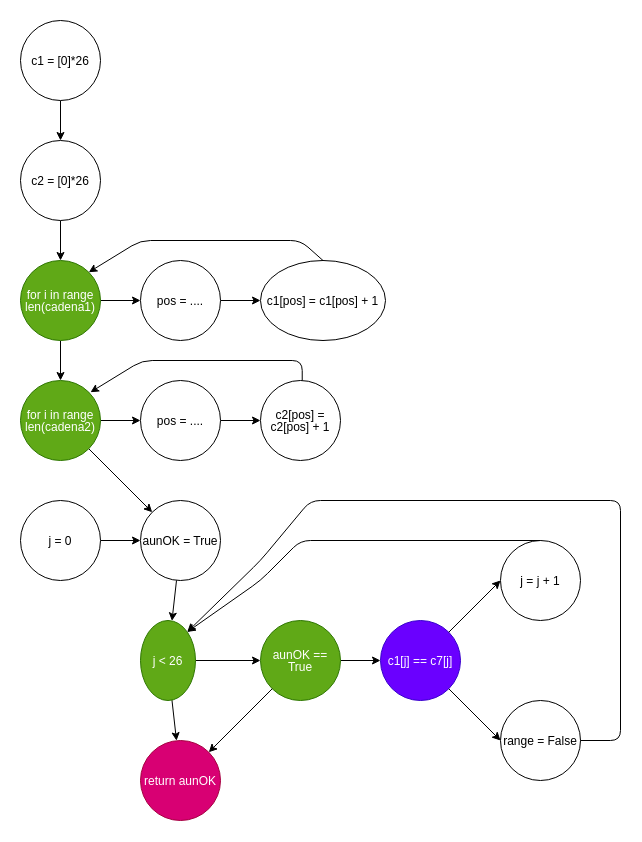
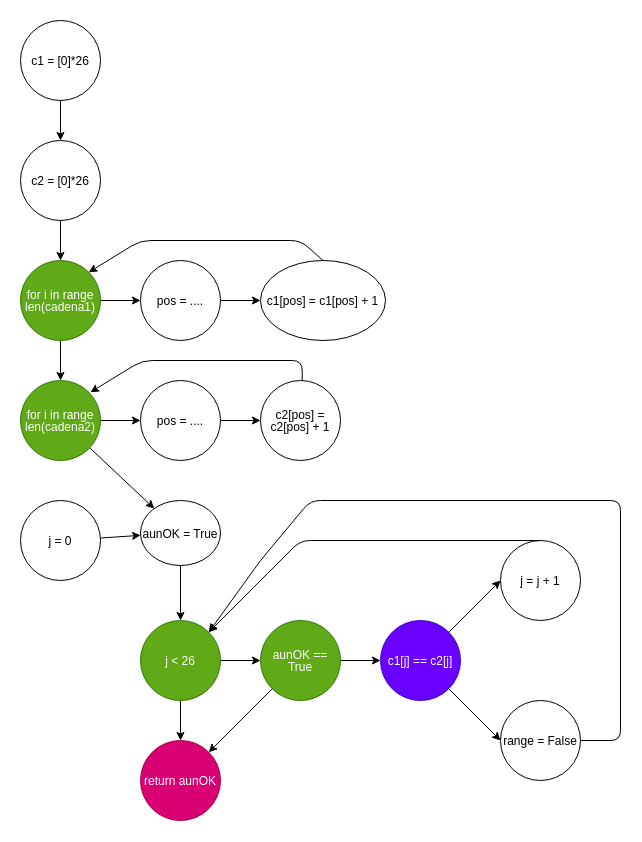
  <mxCell id="0" />
  <mxCell id="1" parent="0" />
  <mxCell id="2" value="" style="edgeStyle=none;html=1;" parent="1" source="3" target="5" edge="1"><mxGeometry relative="1" as="geometry" /></mxCell>
  <mxCell id="3" value="&lt;p style=&quot;line-height: 1&quot;&gt;c1 = [0]*26&lt;/p&gt;" style="ellipse;whiteSpace=wrap;html=1;aspect=fixed;" parent="1" vertex="1"><mxGeometry x="20" y="20" width="80" height="80" as="geometry" /></mxCell>
  <mxCell id="4" value="" style="edgeStyle=none;html=1;" parent="1" source="5" target="8" edge="1"><mxGeometry relative="1" as="geometry" /></mxCell>
  <mxCell id="5" value="&lt;p style=&quot;line-height: 1&quot;&gt;c2 = [0]*26&lt;/p&gt;" style="ellipse;whiteSpace=wrap;html=1;aspect=fixed;" parent="1" vertex="1"><mxGeometry x="20" y="140" width="80" height="80" as="geometry" /></mxCell>
  <mxCell id="6" value="" style="edgeStyle=none;html=1;" parent="1" source="8" target="11" edge="1"><mxGeometry relative="1" as="geometry" /></mxCell>
  <mxCell id="7" value="" style="edgeStyle=none;html=1;" parent="1" source="8" target="13" edge="1"><mxGeometry relative="1" as="geometry" /></mxCell>
  <mxCell id="8" value="&lt;p style=&quot;line-height: 1&quot;&gt;for i in range len(cadena1)&lt;/p&gt;" style="ellipse;whiteSpace=wrap;html=1;aspect=fixed;fillColor=#60a917;fontColor=#ffffff;strokeColor=#2D7600;" parent="1" vertex="1"><mxGeometry x="20" y="260" width="80" height="80" as="geometry" /></mxCell>
  <mxCell id="9" value="" style="edgeStyle=none;html=1;" parent="1" source="11" target="17" edge="1"><mxGeometry relative="1" as="geometry" /></mxCell>
  <mxCell id="10" value="" style="edgeStyle=none;html=1;" parent="1" source="11" target="23" edge="1"><mxGeometry relative="1" as="geometry" /></mxCell>
  <mxCell id="11" value="&lt;p style=&quot;line-height: 1&quot;&gt;for i in range len(cadena2)&lt;/p&gt;" style="ellipse;whiteSpace=wrap;html=1;aspect=fixed;fillColor=#60a917;fontColor=#ffffff;strokeColor=#2D7600;" parent="1" vertex="1"><mxGeometry x="20" y="380" width="80" height="80" as="geometry" /></mxCell>
  <mxCell id="12" value="" style="edgeStyle=none;html=1;" parent="1" source="13" target="14" edge="1"><mxGeometry relative="1" as="geometry" /></mxCell>
  <mxCell id="13" value="&lt;p style=&quot;line-height: 1&quot;&gt;pos = ....&lt;/p&gt;" style="ellipse;whiteSpace=wrap;html=1;aspect=fixed;" parent="1" vertex="1"><mxGeometry x="140" y="260" width="80" height="80" as="geometry" /></mxCell>
  <mxCell id="14" value="&lt;p style=&quot;line-height: 1&quot;&gt;c1[pos] = c1[pos] + 1&lt;/p&gt;" style="ellipse;whiteSpace=wrap;html=1;aspect=fixed;" parent="1" vertex="1"><mxGeometry x="260" y="260" width="125" height="80" as="geometry" /></mxCell>
  <mxCell id="15" value="" style="edgeStyle=none;html=1;exitX=0.5;exitY=0;exitDx=0;exitDy=0;entryX=1;entryY=0;entryDx=0;entryDy=0;" parent="1" source="14" target="8" edge="1"><mxGeometry relative="1" as="geometry"><mxPoint x="230" y="310" as="sourcePoint" /><mxPoint x="270" y="310" as="targetPoint" /><Array as="points"><mxPoint x="300" y="240" /><mxPoint x="140" y="240" /></Array></mxGeometry></mxCell>
  <mxCell id="16" value="" style="edgeStyle=none;html=1;" parent="1" source="17" target="18" edge="1"><mxGeometry relative="1" as="geometry" /></mxCell>
  <mxCell id="17" value="&lt;p style=&quot;line-height: 1&quot;&gt;pos = ....&lt;/p&gt;" style="ellipse;whiteSpace=wrap;html=1;aspect=fixed;" parent="1" vertex="1"><mxGeometry x="140" y="380" width="80" height="80" as="geometry" /></mxCell>
  <mxCell id="18" value="&lt;p style=&quot;line-height: 1&quot;&gt;c2[pos] = c2[pos] + 1&lt;br&gt;&lt;/p&gt;" style="ellipse;whiteSpace=wrap;html=1;aspect=fixed;" parent="1" vertex="1"><mxGeometry x="260" y="380" width="80" height="80" as="geometry" /></mxCell>
  <mxCell id="19" value="" style="edgeStyle=none;html=1;exitX=0.5;exitY=0;exitDx=0;exitDy=0;entryX=1;entryY=0;entryDx=0;entryDy=0;" parent="1" edge="1"><mxGeometry relative="1" as="geometry"><mxPoint x="301.72" y="380" as="sourcePoint" /><mxPoint x="90.004" y="391.716" as="targetPoint" /><Array as="points"><mxPoint x="301.72" y="360" /><mxPoint x="141.72" y="360" /></Array></mxGeometry></mxCell>
  <mxCell id="20" value="" style="edgeStyle=none;html=1;" parent="1" source="21" target="23" edge="1"><mxGeometry relative="1" as="geometry" /></mxCell>
  <mxCell id="21" value="&lt;p style=&quot;line-height: 1&quot;&gt;j = 0&lt;/p&gt;" style="ellipse;whiteSpace=wrap;html=1;aspect=fixed;" parent="1" vertex="1"><mxGeometry x="20" y="500" width="80" height="80" as="geometry" /></mxCell>
  <mxCell id="22" value="" style="edgeStyle=none;html=1;" parent="1" source="23" target="26" edge="1"><mxGeometry relative="1" as="geometry" /></mxCell>
- <mxCell id="23" value="&lt;p style=&quot;line-height: 1&quot;&gt;aunOK = True&lt;/p&gt;" style="ellipse;whiteSpace=wrap;html=1;aspect=fixed;" parent="1" vertex="1"><mxGeometry x="140" y="500" width="80" height="80" as="geometry" /></mxCell>
+ <mxCell id="23" value="&lt;p style=&quot;line-height: 1&quot;&gt;aunOK = True&lt;/p&gt;" style="ellipse;whiteSpace=wrap;html=1;aspect=fixed;" parent="1" vertex="1"><mxGeometry x="140" y="500" width="80" height="65" as="geometry" /></mxCell>
  <mxCell id="24" value="" style="edgeStyle=none;html=1;" parent="1" source="26" target="27" edge="1"><mxGeometry relative="1" as="geometry" /></mxCell>
  <mxCell id="25" value="" style="edgeStyle=none;html=1;" parent="1" source="26" target="29" edge="1"><mxGeometry relative="1" as="geometry" /></mxCell>
- <mxCell id="26" value="&lt;p style=&quot;line-height: 1&quot;&gt;j &amp;lt; 26&lt;/p&gt;" style="ellipse;whiteSpace=wrap;html=1;aspect=fixed;fillColor=#60a917;fontColor=#ffffff;strokeColor=#2D7600;" parent="1" vertex="1"><mxGeometry x="140" y="620" width="55" height="80" as="geometry" /></mxCell>
+ <mxCell id="26" value="&lt;p style=&quot;line-height: 1&quot;&gt;j &amp;lt; 26&lt;/p&gt;" style="ellipse;whiteSpace=wrap;html=1;aspect=fixed;fillColor=#60a917;fontColor=#ffffff;strokeColor=#2D7600;" parent="1" vertex="1"><mxGeometry x="140" y="620" width="80" height="80" as="geometry" /></mxCell>
  <mxCell id="27" value="&lt;p style=&quot;line-height: 1&quot;&gt;return aunOK&lt;/p&gt;" style="ellipse;whiteSpace=wrap;html=1;aspect=fixed;fillColor=#d80073;fontColor=#ffffff;strokeColor=#A50040;" parent="1" vertex="1"><mxGeometry x="140" y="740" width="80" height="80" as="geometry" /></mxCell>
  <mxCell id="28" value="" style="edgeStyle=none;html=1;" parent="1" source="29" target="31" edge="1"><mxGeometry relative="1" as="geometry" /></mxCell>
  <mxCell id="29" value="&lt;p style=&quot;line-height: 1&quot;&gt;aunOK == True&lt;/p&gt;" style="ellipse;whiteSpace=wrap;html=1;aspect=fixed;fillColor=#60a917;fontColor=#ffffff;strokeColor=#2D7600;" parent="1" vertex="1"><mxGeometry x="260" y="620" width="80" height="80" as="geometry" /></mxCell>
  <mxCell id="30" value="" style="edgeStyle=none;html=1;entryX=1;entryY=0;entryDx=0;entryDy=0;" parent="1" source="29" target="27" edge="1"><mxGeometry relative="1" as="geometry"><mxPoint x="190" y="710" as="sourcePoint" /><mxPoint x="190" y="750" as="targetPoint" /></mxGeometry></mxCell>
- <mxCell id="31" value="&lt;p style=&quot;line-height: 1&quot;&gt;c1[j] == c7[j]&lt;/p&gt;" style="ellipse;whiteSpace=wrap;html=1;aspect=fixed;fillColor=#6a00ff;fontColor=#ffffff;strokeColor=#3700CC;" parent="1" vertex="1"><mxGeometry x="380" y="620" width="80" height="80" as="geometry" /></mxCell>
+ <mxCell id="31" value="&lt;p style=&quot;line-height: 1&quot;&gt;c1[j] == c2[j]&lt;/p&gt;" style="ellipse;whiteSpace=wrap;html=1;aspect=fixed;fillColor=#6a00ff;fontColor=#ffffff;strokeColor=#3700CC;" parent="1" vertex="1"><mxGeometry x="380" y="620" width="80" height="80" as="geometry" /></mxCell>
  <mxCell id="32" value="&lt;p style=&quot;line-height: 1&quot;&gt;j = j + 1&lt;/p&gt;" style="ellipse;whiteSpace=wrap;html=1;aspect=fixed;" parent="1" vertex="1"><mxGeometry x="500" y="540" width="80" height="80" as="geometry" /></mxCell>
  <mxCell id="33" value="" style="edgeStyle=none;html=1;" parent="1" source="31" edge="1"><mxGeometry relative="1" as="geometry"><mxPoint x="350" y="670" as="sourcePoint" /><mxPoint x="500" y="580" as="targetPoint" /></mxGeometry></mxCell>
  <mxCell id="34" value="&lt;p style=&quot;line-height: 1&quot;&gt;range = False&lt;/p&gt;" style="ellipse;whiteSpace=wrap;html=1;aspect=fixed;" parent="1" vertex="1"><mxGeometry x="500" y="700" width="80" height="80" as="geometry" /></mxCell>
  <mxCell id="35" value="" style="edgeStyle=none;html=1;entryX=0;entryY=0.5;entryDx=0;entryDy=0;" parent="1" source="31" target="34" edge="1"><mxGeometry relative="1" as="geometry"><mxPoint x="401.716" y="698.284" as="sourcePoint" /><mxPoint x="350" y="750" as="targetPoint" /></mxGeometry></mxCell>
  <mxCell id="36" value="" style="edgeStyle=none;html=1;entryX=1;entryY=0;entryDx=0;entryDy=0;exitX=0.5;exitY=0;exitDx=0;exitDy=0;" parent="1" source="32" target="26" edge="1"><mxGeometry relative="1" as="geometry"><mxPoint x="458.284" y="641.716" as="sourcePoint" /><mxPoint x="510" y="590" as="targetPoint" /><Array as="points"><mxPoint x="300" y="540" /><mxPoint x="260" y="580" /></Array></mxGeometry></mxCell>
  <mxCell id="37" value="" style="edgeStyle=none;html=1;entryX=1;entryY=0;entryDx=0;entryDy=0;exitX=1;exitY=0.5;exitDx=0;exitDy=0;" parent="1" source="34" target="26" edge="1"><mxGeometry relative="1" as="geometry"><mxPoint x="580" y="800" as="sourcePoint" /><mxPoint x="248.284" y="891.716" as="targetPoint" /><Array as="points"><mxPoint x="620" y="740" /><mxPoint x="620" y="500" /><mxPoint x="310" y="500" /><mxPoint x="260" y="560" /></Array></mxGeometry></mxCell>
